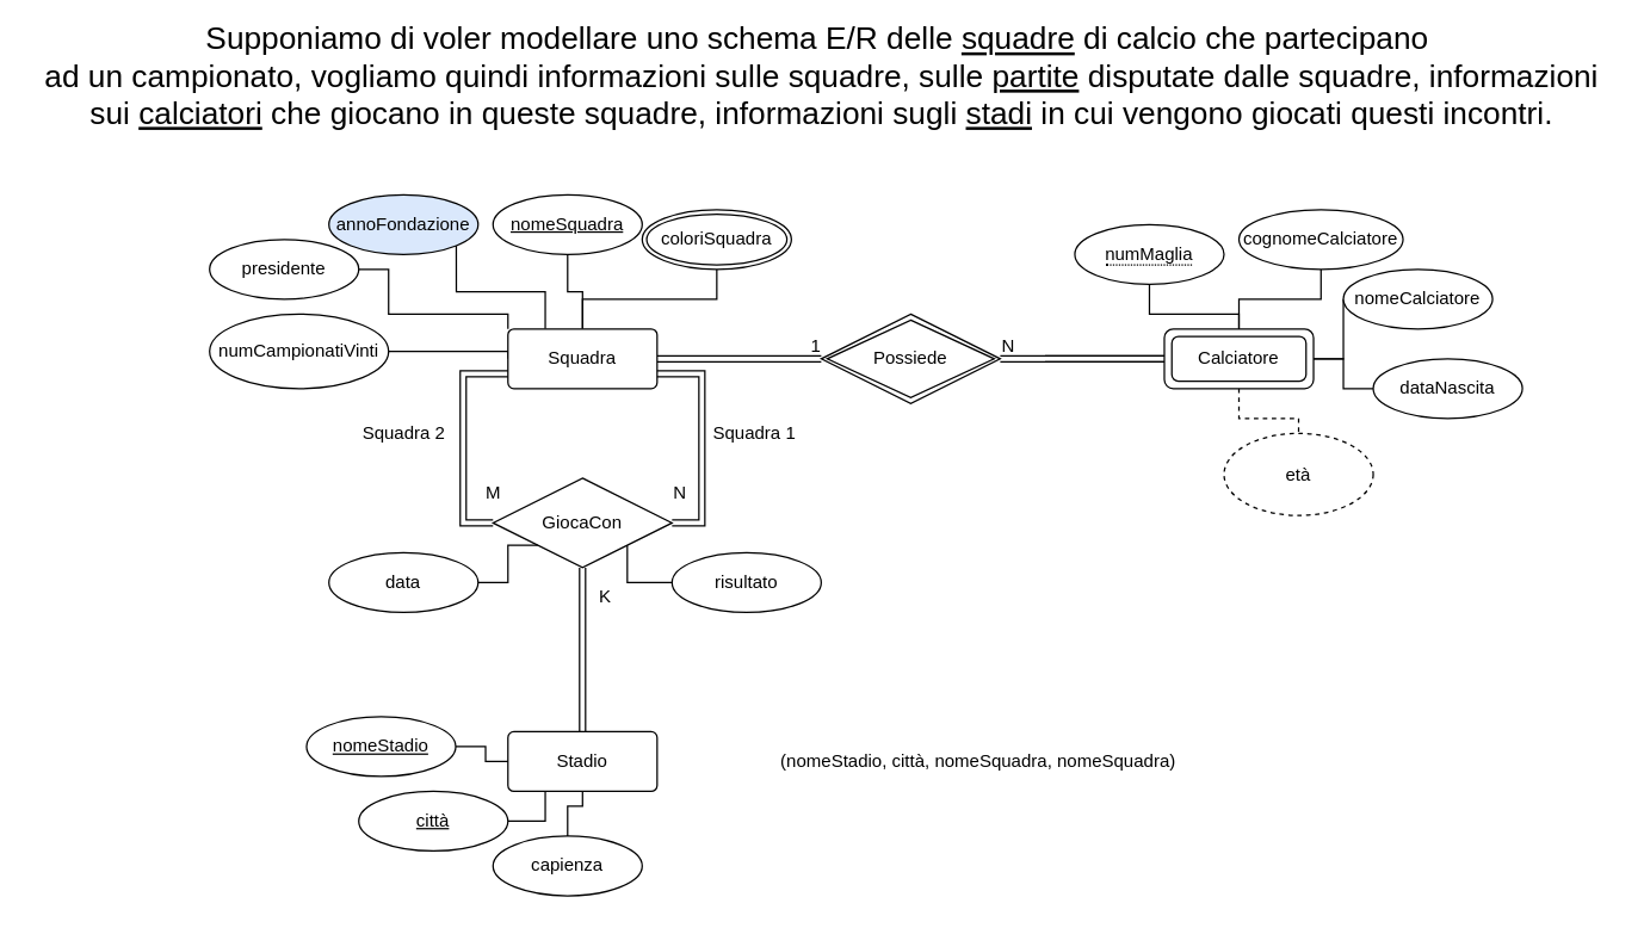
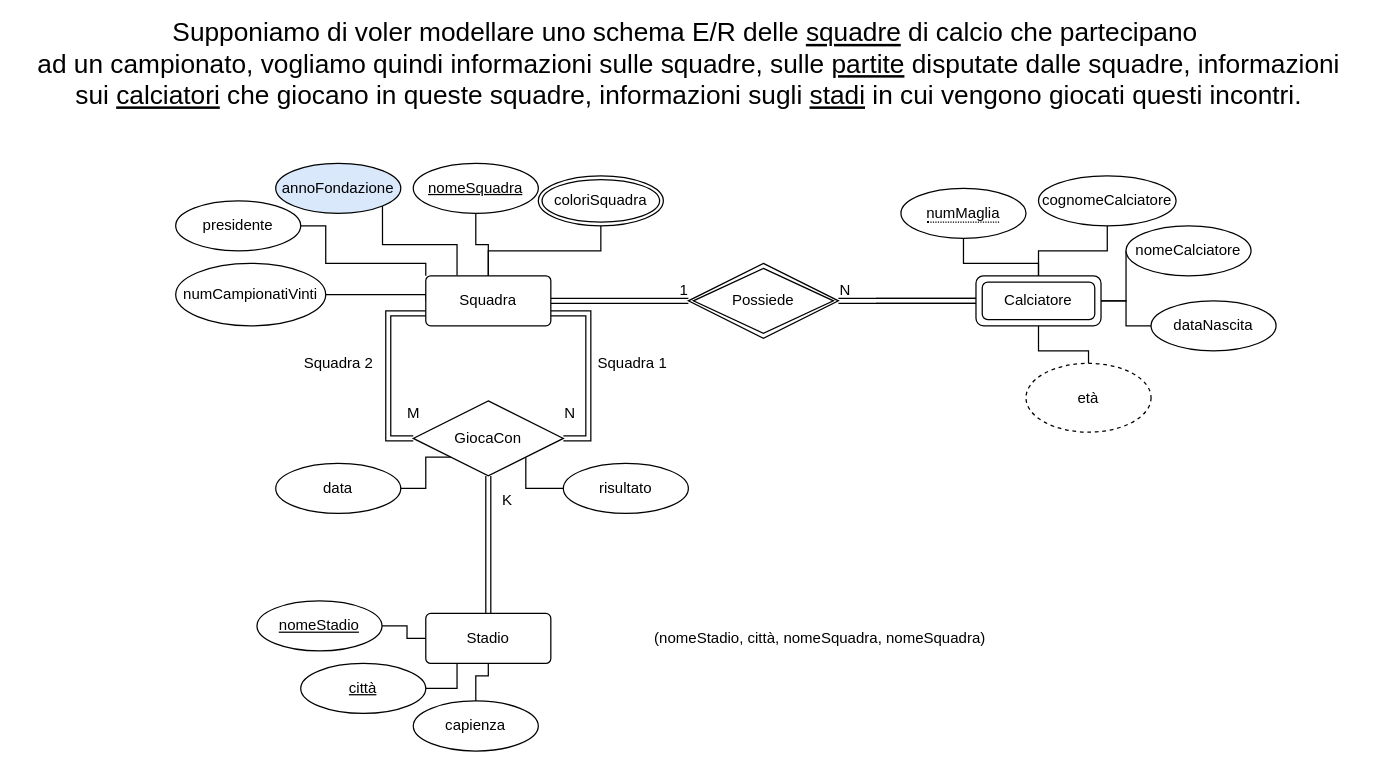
  <mxCell id="0" />
  <mxCell id="1" parent="0" />
  <mxCell id="2" value="&lt;span style=&quot;font-size: 21px&quot;&gt;Supponiamo di voler modellare uno schema E/R delle &lt;u&gt;squadre&lt;/u&gt; di calcio che partecipano&amp;nbsp;&lt;br&gt;&lt;/span&gt;&lt;font style=&quot;font-size: 21px&quot;&gt;ad un campionato, vogliamo quindi informazioni sulle squadre, sulle &lt;u&gt;partite&lt;/u&gt; disputate dalle squadre, informazioni&lt;br&gt;&lt;/font&gt;&lt;font style=&quot;font-size: 21px&quot;&gt;sui &lt;u&gt;calciatori&lt;/u&gt; che giocano in queste squadre, informazioni sugli &lt;u&gt;stadi&lt;/u&gt; in cui vengono giocati questi incontri.&lt;/font&gt;" style="text;html=1;align=center;verticalAlign=middle;resizable=0;points=[];autosize=1;" vertex="1" parent="1"><mxGeometry x="20" y="20" width="1060" height="60" as="geometry" /></mxCell>
  <mxCell id="3" style="edgeStyle=orthogonalEdgeStyle;rounded=0;orthogonalLoop=1;jettySize=auto;html=1;endArrow=none;endFill=0;" edge="1" parent="1" source="9" target="13"><mxGeometry relative="1" as="geometry" /></mxCell>
  <mxCell id="4" style="edgeStyle=orthogonalEdgeStyle;rounded=0;orthogonalLoop=1;jettySize=auto;html=1;entryX=1;entryY=1;entryDx=0;entryDy=0;endArrow=none;endFill=0;exitX=0.25;exitY=0;exitDx=0;exitDy=0;" edge="1" parent="1" source="9" target="14"><mxGeometry relative="1" as="geometry" /></mxCell>
  <mxCell id="5" style="edgeStyle=orthogonalEdgeStyle;rounded=0;orthogonalLoop=1;jettySize=auto;html=1;entryX=0.5;entryY=1;entryDx=0;entryDy=0;endArrow=none;endFill=0;" edge="1" parent="1" source="9" target="12"><mxGeometry relative="1" as="geometry" /></mxCell>
  <mxCell id="6" style="edgeStyle=orthogonalEdgeStyle;rounded=0;orthogonalLoop=1;jettySize=auto;html=1;entryX=1;entryY=0.5;entryDx=0;entryDy=0;endArrow=none;endFill=0;exitX=0;exitY=0;exitDx=0;exitDy=0;" edge="1" parent="1" source="9" target="15"><mxGeometry relative="1" as="geometry"><Array as="points"><mxPoint x="340" y="210" /><mxPoint x="260" y="210" /><mxPoint x="260" y="180" /></Array></mxGeometry></mxCell>
  <mxCell id="7" style="edgeStyle=orthogonalEdgeStyle;rounded=0;orthogonalLoop=1;jettySize=auto;html=1;entryX=1;entryY=0.5;entryDx=0;entryDy=0;endArrow=none;endFill=0;exitX=0;exitY=0.5;exitDx=0;exitDy=0;" edge="1" parent="1" source="9" target="16"><mxGeometry relative="1" as="geometry"><Array as="points"><mxPoint x="340" y="235" /></Array></mxGeometry></mxCell>
  <mxCell id="8" style="edgeStyle=orthogonalEdgeStyle;rounded=0;orthogonalLoop=1;jettySize=auto;html=1;entryX=0;entryY=0.5;entryDx=0;entryDy=0;endArrow=none;endFill=0;shape=link;" edge="1" parent="1" source="9"><mxGeometry relative="1" as="geometry"><mxPoint x="550" y="240" as="targetPoint" /></mxGeometry></mxCell>
  <mxCell id="9" value="Squadra" style="rounded=1;arcSize=10;whiteSpace=wrap;html=1;align=center;" vertex="1" parent="1"><mxGeometry x="340" y="220" width="100" height="40" as="geometry" /></mxCell>
  <mxCell id="10" style="edgeStyle=orthogonalEdgeStyle;rounded=0;orthogonalLoop=1;jettySize=auto;html=1;entryX=0.5;entryY=1;entryDx=0;entryDy=0;endArrow=none;endFill=0;shape=link;" edge="1" parent="1" source="11" target="35"><mxGeometry relative="1" as="geometry" /></mxCell>
  <mxCell id="11" value="Stadio" style="rounded=1;arcSize=10;whiteSpace=wrap;html=1;align=center;" vertex="1" parent="1"><mxGeometry x="340" y="490" width="100" height="40" as="geometry" /></mxCell>
  <mxCell id="12" value="&lt;u&gt;nomeSquadra&lt;/u&gt;" style="ellipse;whiteSpace=wrap;html=1;align=center;" vertex="1" parent="1"><mxGeometry x="330" y="130" width="100" height="40" as="geometry" /></mxCell>
  <mxCell id="13" value="coloriSquadra" style="ellipse;shape=doubleEllipse;margin=3;whiteSpace=wrap;html=1;align=center;" vertex="1" parent="1"><mxGeometry x="430" y="140" width="100" height="40" as="geometry" /></mxCell>
  <mxCell id="14" value="annoFondazione" style="ellipse;whiteSpace=wrap;html=1;align=center;fillColor=#dae8fc;" vertex="1" parent="1"><mxGeometry x="220" y="130" width="100" height="40" as="geometry" /></mxCell>
  <mxCell id="15" value="presidente" style="ellipse;whiteSpace=wrap;html=1;align=center;" vertex="1" parent="1"><mxGeometry x="140" y="160" width="100" height="40" as="geometry" /></mxCell>
  <mxCell id="16" value="numCampionatiVinti" style="ellipse;whiteSpace=wrap;html=1;align=center;" vertex="1" parent="1"><mxGeometry x="140" y="210" width="120" height="50" as="geometry" /></mxCell>
  <mxCell id="17" value="" style="endArrow=none;html=1;rounded=0;entryX=1;entryY=0.5;entryDx=0;entryDy=0;exitX=0;exitY=0.5;exitDx=0;exitDy=0;shape=link;" edge="1" parent="1"><mxGeometry relative="1" as="geometry"><mxPoint x="780" y="240" as="sourcePoint" /><mxPoint x="670" y="240" as="targetPoint" /></mxGeometry></mxCell>
  <mxCell id="18" value="N" style="resizable=0;html=1;align=right;verticalAlign=bottom;" connectable="0" vertex="1" parent="17"><mxGeometry x="1" relative="1" as="geometry"><mxPoint x="10" as="offset" /></mxGeometry></mxCell>
  <mxCell id="19" value="1" style="resizable=0;html=1;align=right;verticalAlign=bottom;" connectable="0" vertex="1" parent="1"><mxGeometry x="540" y="240" as="geometry"><mxPoint x="10" as="offset" /></mxGeometry></mxCell>
  <mxCell id="20" value="Possiede" style="shape=rhombus;double=1;perimeter=rhombusPerimeter;whiteSpace=wrap;html=1;align=center;" vertex="1" parent="1"><mxGeometry x="550" y="210" width="120" height="60" as="geometry" /></mxCell>
  <mxCell id="21" value="" style="edgeStyle=orthogonalEdgeStyle;shape=link;rounded=0;orthogonalLoop=1;jettySize=auto;html=1;endArrow=none;endFill=0;" edge="1" parent="1" source="25"><mxGeometry relative="1" as="geometry"><mxPoint x="700" y="240" as="targetPoint" /></mxGeometry></mxCell>
  <mxCell id="22" style="edgeStyle=orthogonalEdgeStyle;rounded=0;orthogonalLoop=1;jettySize=auto;html=1;endArrow=none;endFill=0;" edge="1" parent="1" source="25" target="26"><mxGeometry relative="1" as="geometry" /></mxCell>
  <mxCell id="23" style="edgeStyle=orthogonalEdgeStyle;rounded=0;orthogonalLoop=1;jettySize=auto;html=1;endArrow=none;endFill=0;" edge="1" parent="1" source="25" target="29"><mxGeometry relative="1" as="geometry" /></mxCell>
- <mxCell id="24" style="edgeStyle=orthogonalEdgeStyle;rounded=0;orthogonalLoop=1;jettySize=auto;html=1;entryX=0.5;entryY=0;entryDx=0;entryDy=0;endArrow=none;endFill=0;dashed=1;" edge="1" parent="1" source="25" target="32"><mxGeometry relative="1" as="geometry" /></mxCell>
+ <mxCell id="24" style="edgeStyle=orthogonalEdgeStyle;rounded=0;orthogonalLoop=1;jettySize=auto;html=1;entryX=0.5;entryY=0;entryDx=0;entryDy=0;endArrow=none;endFill=0;" edge="1" parent="1" source="25" target="32"><mxGeometry relative="1" as="geometry" /></mxCell>
  <mxCell id="25" value="Calciatore" style="rounded=1;shape=ext;margin=3;double=1;whiteSpace=wrap;html=1;align=center;" vertex="1" parent="1"><mxGeometry x="780" y="220" width="100" height="40" as="geometry" /></mxCell>
  <mxCell id="26" value="cognomeCalciatore" style="ellipse;whiteSpace=wrap;html=1;align=center;" vertex="1" parent="1"><mxGeometry x="830" y="140" width="110" height="40" as="geometry" /></mxCell>
  <mxCell id="27" style="edgeStyle=orthogonalEdgeStyle;rounded=0;orthogonalLoop=1;jettySize=auto;html=1;entryX=0.5;entryY=0;entryDx=0;entryDy=0;endArrow=none;endFill=0;" edge="1" parent="1" source="28" target="25"><mxGeometry relative="1" as="geometry" /></mxCell>
  <mxCell id="28" value="&lt;span style=&quot;border-bottom: 1px dotted&quot;&gt;numMaglia&lt;/span&gt;" style="ellipse;whiteSpace=wrap;html=1;align=center;" vertex="1" parent="1"><mxGeometry x="720" y="150" width="100" height="40" as="geometry" /></mxCell>
  <mxCell id="29" value="nomeCalciatore" style="ellipse;whiteSpace=wrap;html=1;align=center;" vertex="1" parent="1"><mxGeometry x="900" y="180" width="100" height="40" as="geometry" /></mxCell>
  <mxCell id="30" style="edgeStyle=orthogonalEdgeStyle;rounded=0;orthogonalLoop=1;jettySize=auto;html=1;entryX=1;entryY=0.5;entryDx=0;entryDy=0;endArrow=none;endFill=0;" edge="1" parent="1" source="31" target="25"><mxGeometry relative="1" as="geometry" /></mxCell>
  <mxCell id="31" value="dataNascita" style="ellipse;whiteSpace=wrap;html=1;align=center;" vertex="1" parent="1"><mxGeometry x="920" y="240" width="100" height="40" as="geometry" /></mxCell>
  <mxCell id="32" value="età" style="ellipse;whiteSpace=wrap;html=1;align=center;dashed=1;" vertex="1" parent="1"><mxGeometry x="820" y="290" width="100" height="55" as="geometry" /></mxCell>
  <mxCell id="33" style="edgeStyle=orthogonalEdgeStyle;rounded=0;orthogonalLoop=1;jettySize=auto;html=1;endArrow=none;endFill=0;entryX=0;entryY=0.75;entryDx=0;entryDy=0;shape=link;" edge="1" parent="1" source="35" target="9"><mxGeometry relative="1" as="geometry"><mxPoint x="310" y="250" as="targetPoint" /><Array as="points"><mxPoint x="310" y="350" /><mxPoint x="310" y="250" /></Array></mxGeometry></mxCell>
  <mxCell id="34" style="edgeStyle=orthogonalEdgeStyle;rounded=0;orthogonalLoop=1;jettySize=auto;html=1;entryX=1;entryY=0.75;entryDx=0;entryDy=0;endArrow=none;endFill=0;shape=link;" edge="1" parent="1" source="35" target="9"><mxGeometry relative="1" as="geometry"><Array as="points"><mxPoint x="470" y="350" /><mxPoint x="470" y="250" /></Array></mxGeometry></mxCell>
  <mxCell id="35" value="GiocaCon" style="shape=rhombus;perimeter=rhombusPerimeter;whiteSpace=wrap;html=1;align=center;" vertex="1" parent="1"><mxGeometry x="330" y="320" width="120" height="60" as="geometry" /></mxCell>
  <mxCell id="36" value="M" style="text;html=1;align=center;verticalAlign=middle;resizable=0;points=[];autosize=1;" vertex="1" parent="1"><mxGeometry x="315" y="320" width="30" height="20" as="geometry" /></mxCell>
  <mxCell id="37" value="Squadra 2" style="text;html=1;align=center;verticalAlign=middle;resizable=0;points=[];autosize=1;" vertex="1" parent="1"><mxGeometry x="235" y="280" width="70" height="20" as="geometry" /></mxCell>
  <mxCell id="38" value="Squadra 1" style="text;html=1;align=center;verticalAlign=middle;resizable=0;points=[];autosize=1;" vertex="1" parent="1"><mxGeometry x="470" y="280" width="70" height="20" as="geometry" /></mxCell>
  <mxCell id="39" value="N" style="text;html=1;align=center;verticalAlign=middle;resizable=0;points=[];autosize=1;" vertex="1" parent="1"><mxGeometry x="445" y="320" width="20" height="20" as="geometry" /></mxCell>
  <mxCell id="40" style="edgeStyle=orthogonalEdgeStyle;rounded=0;orthogonalLoop=1;jettySize=auto;html=1;entryX=1;entryY=1;entryDx=0;entryDy=0;endArrow=none;endFill=0;exitX=0;exitY=0.5;exitDx=0;exitDy=0;" edge="1" parent="1" source="41" target="35"><mxGeometry relative="1" as="geometry" /></mxCell>
  <mxCell id="41" value="risultato" style="ellipse;whiteSpace=wrap;html=1;align=center;" vertex="1" parent="1"><mxGeometry x="450" y="370" width="100" height="40" as="geometry" /></mxCell>
  <mxCell id="42" style="edgeStyle=orthogonalEdgeStyle;rounded=0;orthogonalLoop=1;jettySize=auto;html=1;entryX=0;entryY=1;entryDx=0;entryDy=0;endArrow=none;endFill=0;" edge="1" parent="1" source="43" target="35"><mxGeometry relative="1" as="geometry" /></mxCell>
  <mxCell id="43" value="data" style="ellipse;whiteSpace=wrap;html=1;align=center;" vertex="1" parent="1"><mxGeometry x="220" y="370" width="100" height="40" as="geometry" /></mxCell>
  <mxCell id="44" style="edgeStyle=orthogonalEdgeStyle;rounded=0;orthogonalLoop=1;jettySize=auto;html=1;entryX=0;entryY=0.5;entryDx=0;entryDy=0;endArrow=none;endFill=0;" edge="1" parent="1" source="45" target="11"><mxGeometry relative="1" as="geometry" /></mxCell>
  <mxCell id="45" value="&lt;u&gt;nomeStadio&lt;/u&gt;" style="ellipse;whiteSpace=wrap;html=1;align=center;" vertex="1" parent="1"><mxGeometry x="205" y="480" width="100" height="40" as="geometry" /></mxCell>
  <mxCell id="46" style="edgeStyle=orthogonalEdgeStyle;rounded=0;orthogonalLoop=1;jettySize=auto;html=1;entryX=0.25;entryY=1;entryDx=0;entryDy=0;endArrow=none;endFill=0;exitX=1;exitY=0.5;exitDx=0;exitDy=0;" edge="1" parent="1" source="47" target="11"><mxGeometry relative="1" as="geometry" /></mxCell>
  <mxCell id="47" value="&lt;u&gt;città&lt;/u&gt;" style="ellipse;whiteSpace=wrap;html=1;align=center;" vertex="1" parent="1"><mxGeometry x="240" y="530" width="100" height="40" as="geometry" /></mxCell>
  <mxCell id="48" style="edgeStyle=orthogonalEdgeStyle;rounded=0;orthogonalLoop=1;jettySize=auto;html=1;entryX=0.5;entryY=1;entryDx=0;entryDy=0;endArrow=none;endFill=0;" edge="1" parent="1" source="49" target="11"><mxGeometry relative="1" as="geometry" /></mxCell>
  <mxCell id="49" value="capienza" style="ellipse;whiteSpace=wrap;html=1;align=center;" vertex="1" parent="1"><mxGeometry x="330" y="560" width="100" height="40" as="geometry" /></mxCell>
  <mxCell id="50" value="(nomeStadio, città, nomeSquadra, nomeSquadra)" style="text;html=1;align=center;verticalAlign=middle;resizable=0;points=[];autosize=1;" vertex="1" parent="1"><mxGeometry x="515" y="500" width="280" height="20" as="geometry" /></mxCell>
  <mxCell id="51" value="K" style="text;html=1;align=center;verticalAlign=middle;resizable=0;points=[];autosize=1;" vertex="1" parent="1"><mxGeometry x="395" y="390" width="20" height="20" as="geometry" /></mxCell>
